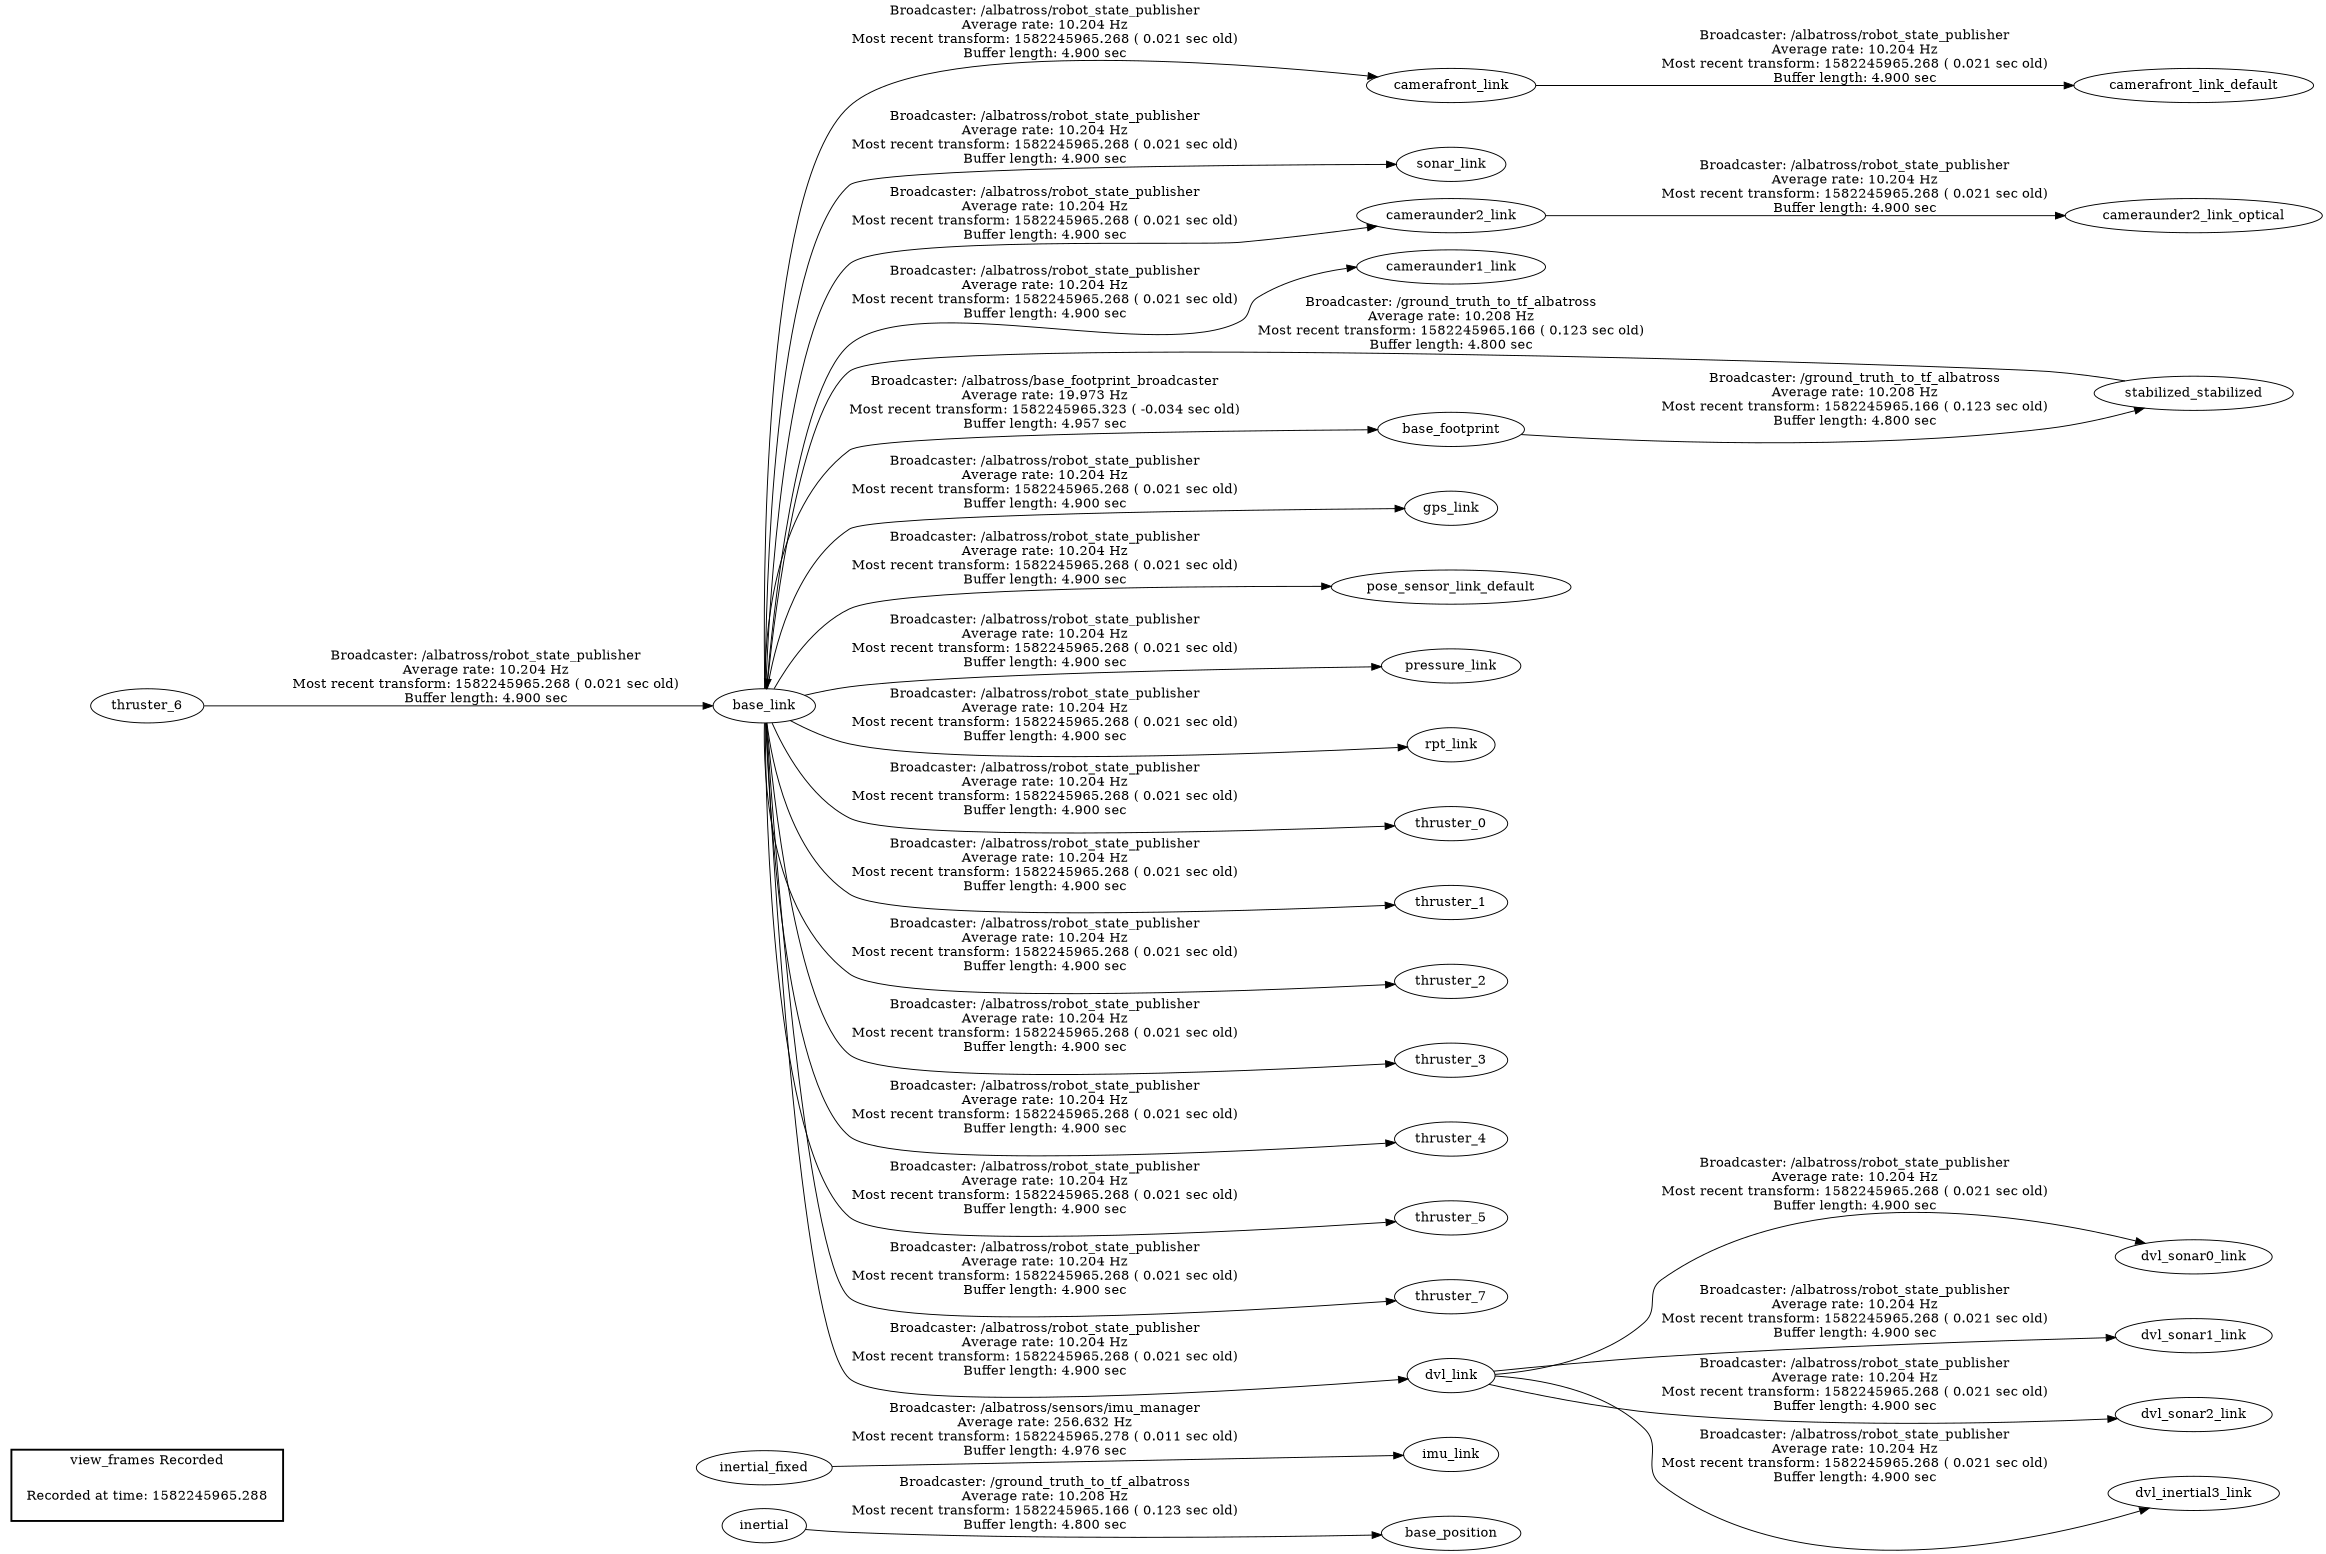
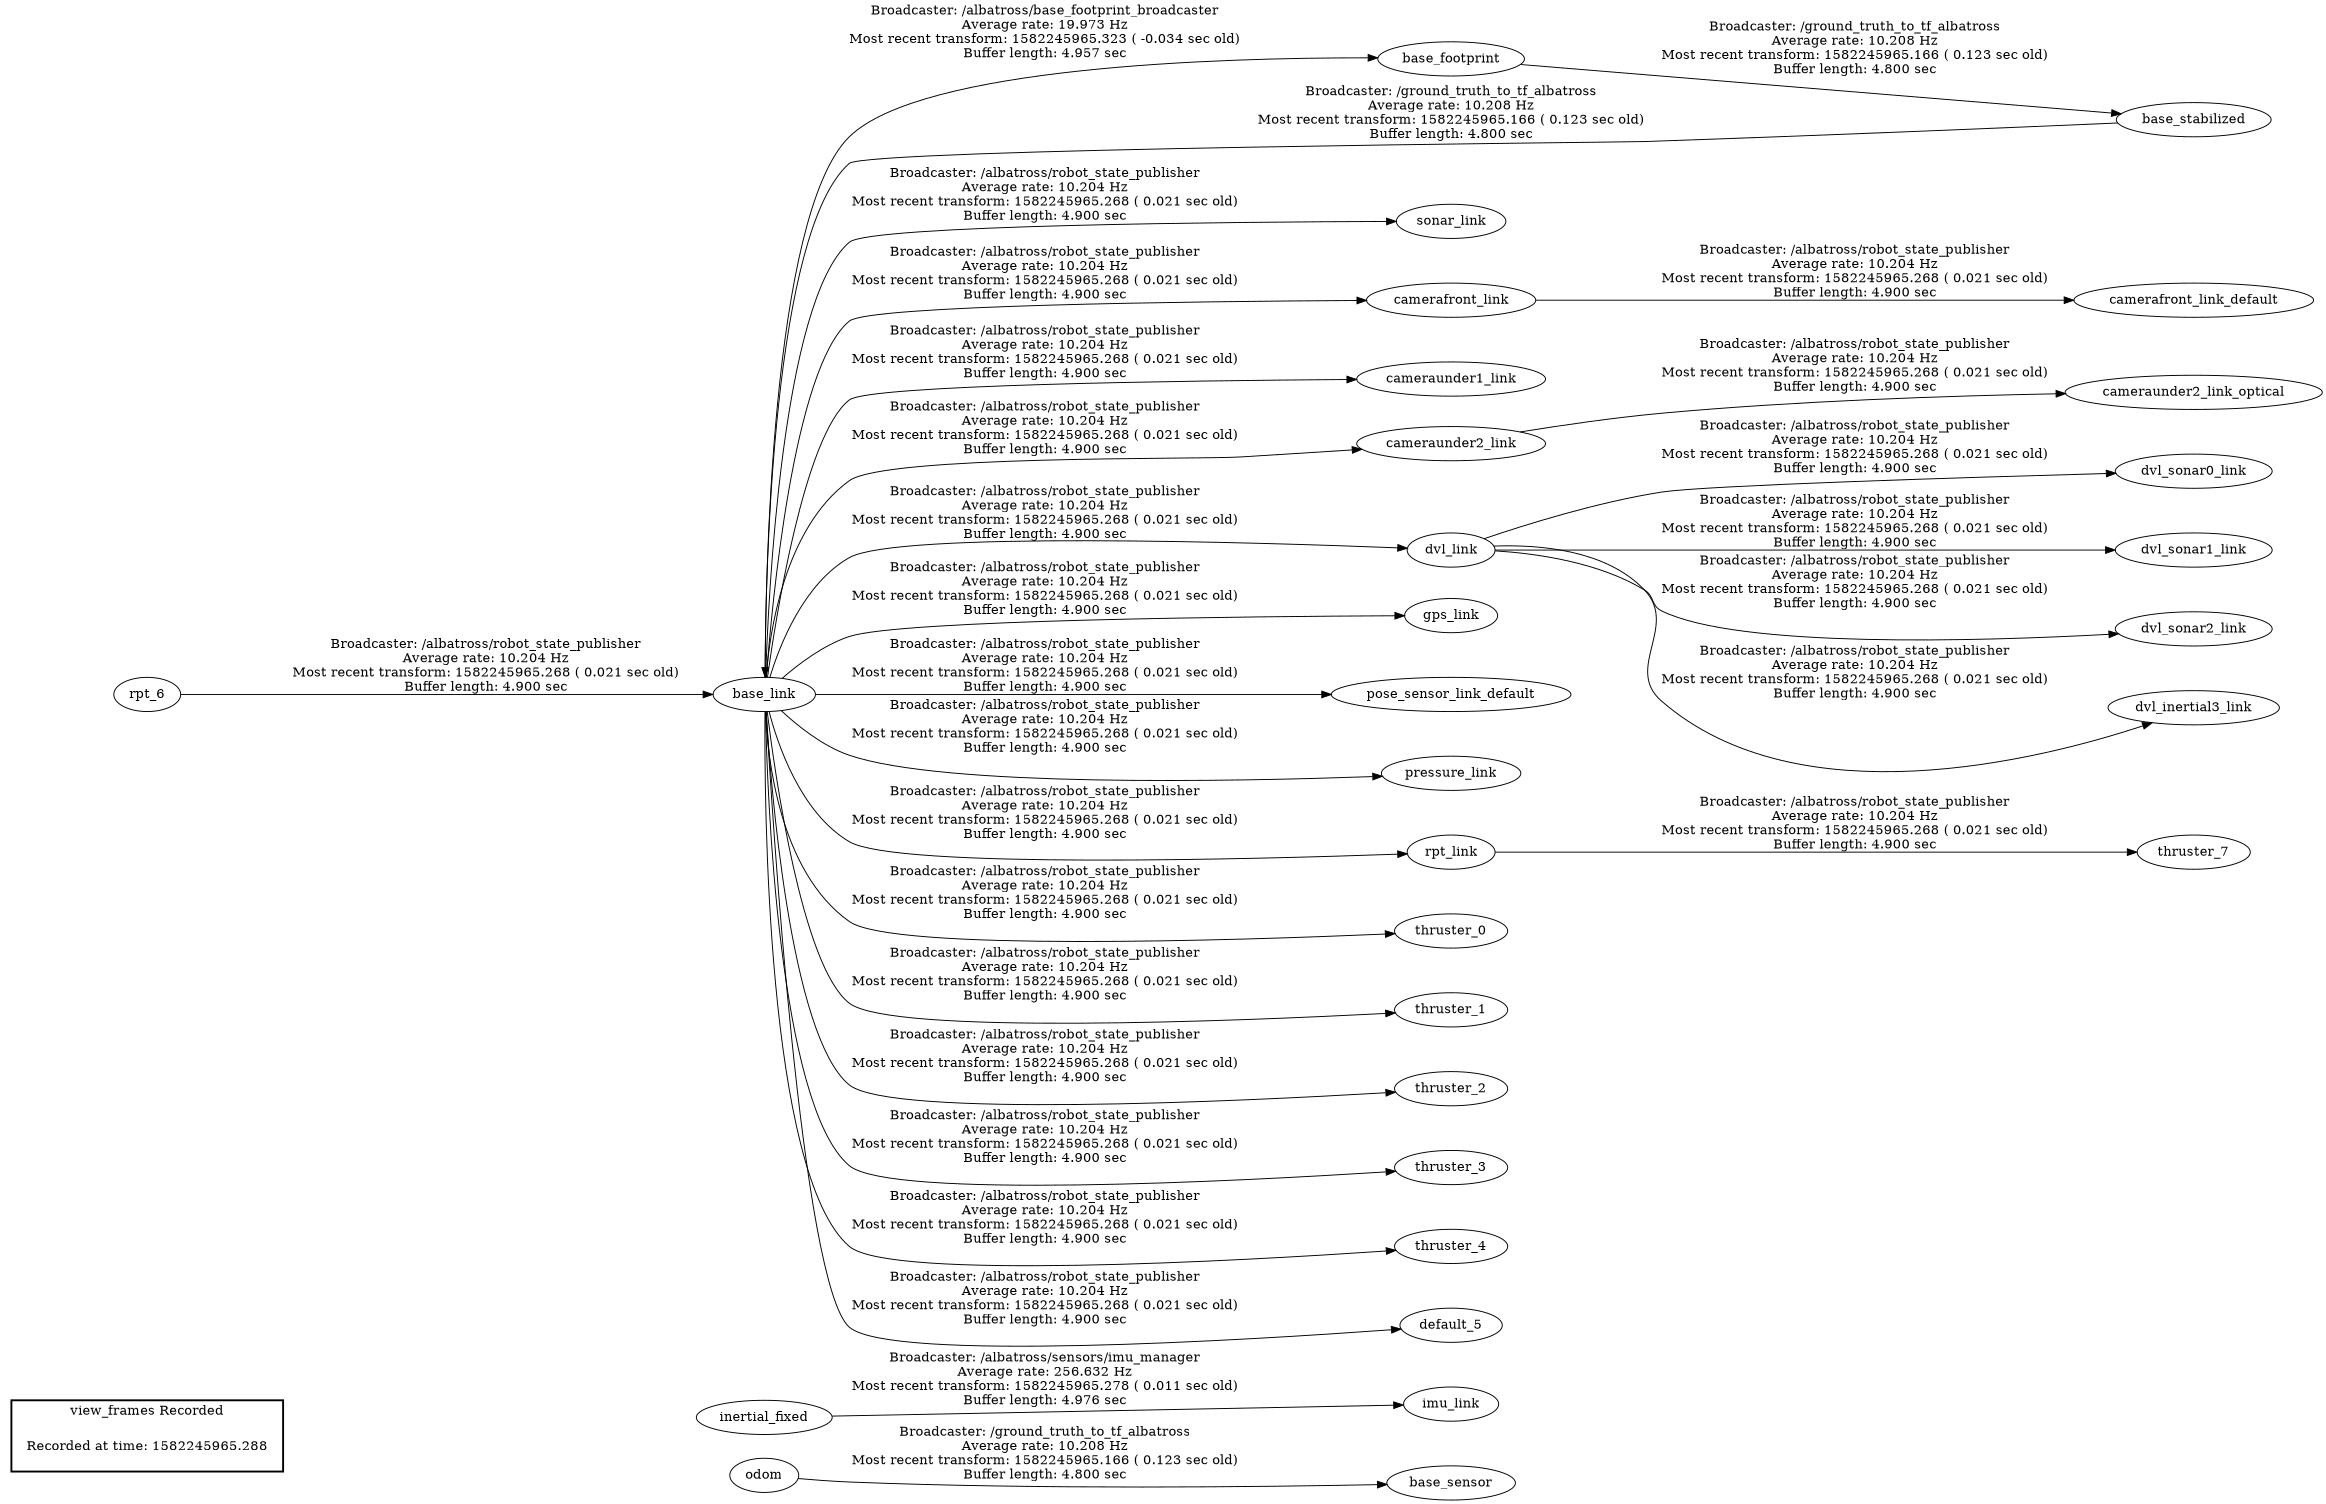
  digraph {
    rankdir=LR
    "Recorded at time: 1582245965.288" [shape=plaintext]
    inertial_fixed
-   odom [label=inertial]
+   odom
    imu_link
    base_link
    base_footprint
    sonar_link
    camerafront_link
    cameraunder1_link
    cameraunder2_link
    dvl_link
    gps_link
    pose_sensor_link_default
    pressure_link
    rpt_link
    thruster_0
    thruster_1
    thruster_2
    thruster_3
    thruster_4
-   thruster_5
+   thruster_5 [label=default_5]
    thruster_7
-   base_stabilized [label=stabilized_stabilized]
+   base_stabilized
    n24 [label=camerafront_link_default]
    cameraunder2_link_optical
    dvl_sonar0_link
    dvl_sonar1_link
    dvl_sonar2_link
    n29 [label=dvl_inertial3_link]
-   thruster_6
-   base_position
+   thruster_6 [label=rpt_6]
+   base_position [label=base_sensor]
    subgraph cluster_1 {
      color=black
      label="view_frames Recorded"
      style=bold
      "Recorded at time: 1582245965.288"
    }
    "Recorded at time: 1582245965.288" -> inertial_fixed [style=invis]
    "Recorded at time: 1582245965.288" -> odom [style=invis]
    inertial_fixed -> imu_link [label="Broadcaster: /albatross/sensors/imu_manager\nAverage rate: 256.632 Hz\nMost recent transform: 1582245965.278 ( 0.011 sec old)\nBuffer length: 4.976 sec\n"]
    odom -> base_position [label="Broadcaster: /ground_truth_to_tf_albatross\nAverage rate: 10.208 Hz\nMost recent transform: 1582245965.166 ( 0.123 sec old)\nBuffer length: 4.800 sec\n"]
    base_link -> base_footprint [label="Broadcaster: /albatross/base_footprint_broadcaster\nAverage rate: 19.973 Hz\nMost recent transform: 1582245965.323 ( -0.034 sec old)\nBuffer length: 4.957 sec\n"]
    base_link -> sonar_link [label="Broadcaster: /albatross/robot_state_publisher\nAverage rate: 10.204 Hz\nMost recent transform: 1582245965.268 ( 0.021 sec old)\nBuffer length: 4.900 sec\n"]
    base_link -> camerafront_link [label="Broadcaster: /albatross/robot_state_publisher\nAverage rate: 10.204 Hz\nMost recent transform: 1582245965.268 ( 0.021 sec old)\nBuffer length: 4.900 sec\n"]
    base_link -> cameraunder1_link [label="Broadcaster: /albatross/robot_state_publisher\nAverage rate: 10.204 Hz\nMost recent transform: 1582245965.268 ( 0.021 sec old)\nBuffer length: 4.900 sec\n"]
    base_link -> cameraunder2_link [label="Broadcaster: /albatross/robot_state_publisher\nAverage rate: 10.204 Hz\nMost recent transform: 1582245965.268 ( 0.021 sec old)\nBuffer length: 4.900 sec\n"]
    base_link -> dvl_link [label="Broadcaster: /albatross/robot_state_publisher\nAverage rate: 10.204 Hz\nMost recent transform: 1582245965.268 ( 0.021 sec old)\nBuffer length: 4.900 sec\n"]
    base_link -> gps_link [label="Broadcaster: /albatross/robot_state_publisher\nAverage rate: 10.204 Hz\nMost recent transform: 1582245965.268 ( 0.021 sec old)\nBuffer length: 4.900 sec\n"]
    base_link -> pose_sensor_link_default [label="Broadcaster: /albatross/robot_state_publisher\nAverage rate: 10.204 Hz\nMost recent transform: 1582245965.268 ( 0.021 sec old)\nBuffer length: 4.900 sec\n"]
    base_link -> pressure_link [label="Broadcaster: /albatross/robot_state_publisher\nAverage rate: 10.204 Hz\nMost recent transform: 1582245965.268 ( 0.021 sec old)\nBuffer length: 4.900 sec\n"]
    base_link -> rpt_link [label="Broadcaster: /albatross/robot_state_publisher\nAverage rate: 10.204 Hz\nMost recent transform: 1582245965.268 ( 0.021 sec old)\nBuffer length: 4.900 sec\n"]
    base_link -> thruster_0 [label="Broadcaster: /albatross/robot_state_publisher\nAverage rate: 10.204 Hz\nMost recent transform: 1582245965.268 ( 0.021 sec old)\nBuffer length: 4.900 sec\n"]
    base_link -> thruster_1 [label="Broadcaster: /albatross/robot_state_publisher\nAverage rate: 10.204 Hz\nMost recent transform: 1582245965.268 ( 0.021 sec old)\nBuffer length: 4.900 sec\n"]
    base_link -> thruster_2 [label="Broadcaster: /albatross/robot_state_publisher\nAverage rate: 10.204 Hz\nMost recent transform: 1582245965.268 ( 0.021 sec old)\nBuffer length: 4.900 sec\n"]
    base_link -> thruster_3 [label="Broadcaster: /albatross/robot_state_publisher\nAverage rate: 10.204 Hz\nMost recent transform: 1582245965.268 ( 0.021 sec old)\nBuffer length: 4.900 sec\n"]
    base_link -> thruster_4 [label="Broadcaster: /albatross/robot_state_publisher\nAverage rate: 10.204 Hz\nMost recent transform: 1582245965.268 ( 0.021 sec old)\nBuffer length: 4.900 sec\n"]
    base_link -> thruster_5 [label="Broadcaster: /albatross/robot_state_publisher\nAverage rate: 10.204 Hz\nMost recent transform: 1582245965.268 ( 0.021 sec old)\nBuffer length: 4.900 sec\n"]
-   base_link -> thruster_7 [label="Broadcaster: /albatross/robot_state_publisher\nAverage rate: 10.204 Hz\nMost recent transform: 1582245965.268 ( 0.021 sec old)\nBuffer length: 4.900 sec\n"]
+   rpt_link -> thruster_7 [label="Broadcaster: /albatross/robot_state_publisher\nAverage rate: 10.204 Hz\nMost recent transform: 1582245965.268 ( 0.021 sec old)\nBuffer length: 4.900 sec\n"]
    base_footprint -> base_stabilized [label="Broadcaster: /ground_truth_to_tf_albatross\nAverage rate: 10.208 Hz\nMost recent transform: 1582245965.166 ( 0.123 sec old)\nBuffer length: 4.800 sec\n"]
    camerafront_link -> n24 [label="Broadcaster: /albatross/robot_state_publisher\nAverage rate: 10.204 Hz\nMost recent transform: 1582245965.268 ( 0.021 sec old)\nBuffer length: 4.900 sec\n"]
    cameraunder2_link -> cameraunder2_link_optical [label="Broadcaster: /albatross/robot_state_publisher\nAverage rate: 10.204 Hz\nMost recent transform: 1582245965.268 ( 0.021 sec old)\nBuffer length: 4.900 sec\n"]
    dvl_link -> dvl_sonar0_link [label="Broadcaster: /albatross/robot_state_publisher\nAverage rate: 10.204 Hz\nMost recent transform: 1582245965.268 ( 0.021 sec old)\nBuffer length: 4.900 sec\n"]
    dvl_link -> dvl_sonar1_link [label="Broadcaster: /albatross/robot_state_publisher\nAverage rate: 10.204 Hz\nMost recent transform: 1582245965.268 ( 0.021 sec old)\nBuffer length: 4.900 sec\n"]
    dvl_link -> dvl_sonar2_link [label="Broadcaster: /albatross/robot_state_publisher\nAverage rate: 10.204 Hz\nMost recent transform: 1582245965.268 ( 0.021 sec old)\nBuffer length: 4.900 sec\n"]
    dvl_link -> n29 [label="Broadcaster: /albatross/robot_state_publisher\nAverage rate: 10.204 Hz\nMost recent transform: 1582245965.268 ( 0.021 sec old)\nBuffer length: 4.900 sec\n"]
    base_stabilized -> base_link [label="Broadcaster: /ground_truth_to_tf_albatross\nAverage rate: 10.208 Hz\nMost recent transform: 1582245965.166 ( 0.123 sec old)\nBuffer length: 4.800 sec\n"]
    thruster_6 -> base_link [label="Broadcaster: /albatross/robot_state_publisher\nAverage rate: 10.204 Hz\nMost recent transform: 1582245965.268 ( 0.021 sec old)\nBuffer length: 4.900 sec\n"]
  }
